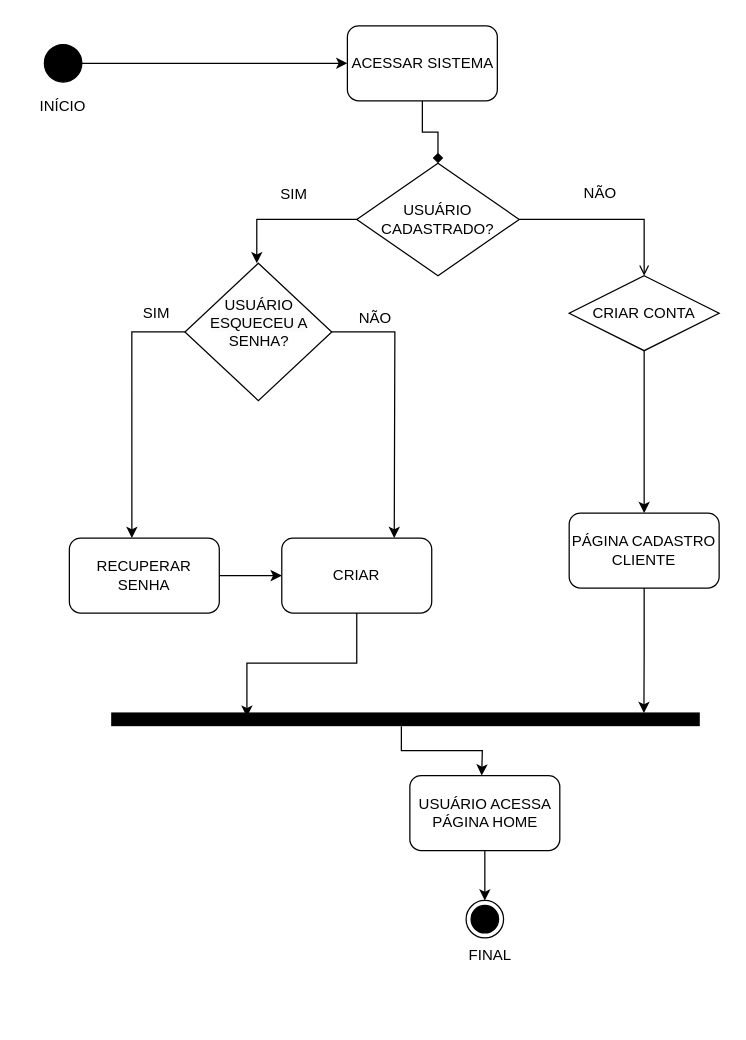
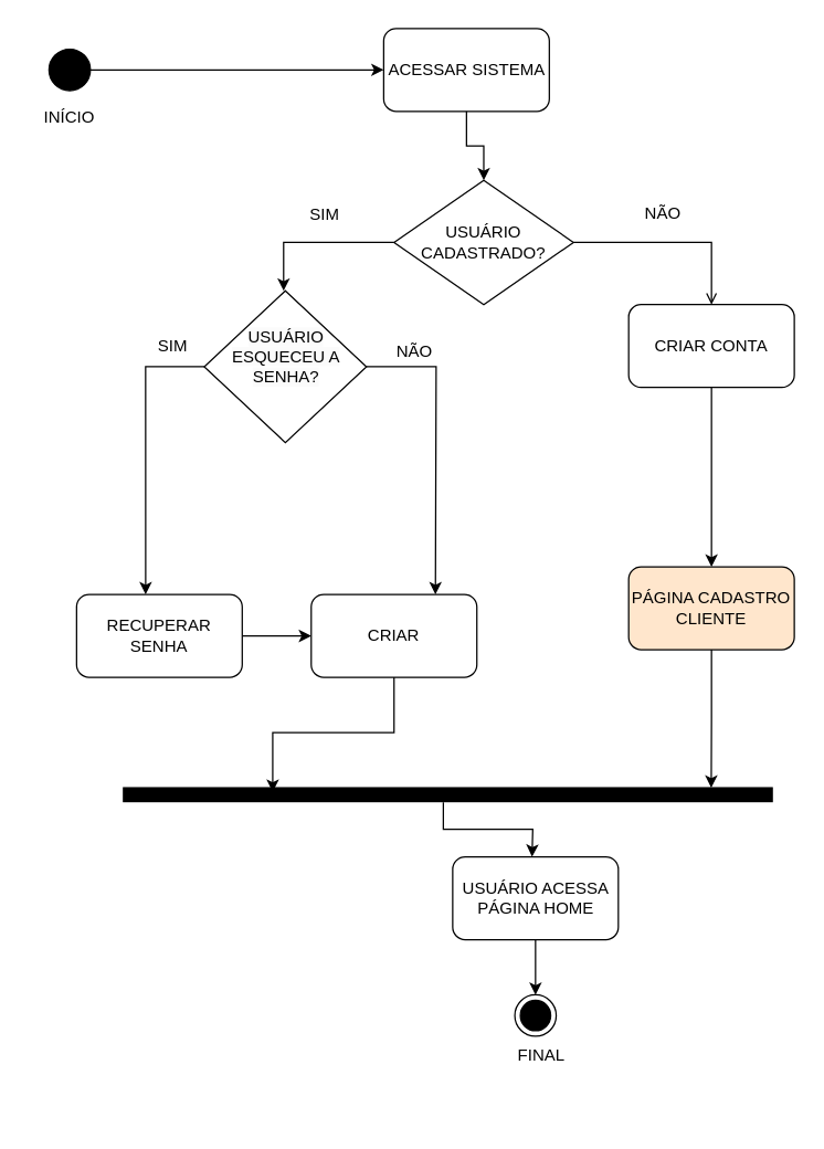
  <mxCell id="0" />
  <mxCell id="1" parent="0" />
  <mxCell id="2" style="edgeStyle=orthogonalEdgeStyle;rounded=0;orthogonalLoop=1;jettySize=auto;html=1;exitX=1;exitY=0.5;exitDx=0;exitDy=0;entryX=0;entryY=0.5;entryDx=0;entryDy=0;" edge="1" parent="1" source="3" target="13"><mxGeometry relative="1" as="geometry" /></mxCell>
  <mxCell id="3" value="iani" style="ellipse;fillColor=strokeColor;html=1;" vertex="1" parent="1"><mxGeometry x="35" y="35" width="30" height="30" as="geometry" /></mxCell>
  <mxCell id="4" value="INÍCIO" style="text;html=1;strokeColor=none;fillColor=none;align=center;verticalAlign=middle;whiteSpace=wrap;rounded=0;" vertex="1" parent="1"><mxGeometry x="20" y="70" width="60" height="30" as="geometry" /></mxCell>
  <mxCell id="5" style="edgeStyle=orthogonalEdgeStyle;rounded=0;orthogonalLoop=1;jettySize=auto;html=1;exitX=0.5;exitY=1;exitDx=0;exitDy=0;entryX=0.3;entryY=0.77;entryDx=0;entryDy=0;entryPerimeter=0;" edge="1" parent="1" source="6" target="11"><mxGeometry relative="1" as="geometry"><mxPoint x="275" y="610" as="targetPoint" /></mxGeometry></mxCell>
  <mxCell id="6" value="CRIAR" style="rounded=1;whiteSpace=wrap;html=1;" vertex="1" parent="1"><mxGeometry x="225" y="430" width="120" height="60" as="geometry" /></mxCell>
  <mxCell id="7" style="edgeStyle=orthogonalEdgeStyle;rounded=0;orthogonalLoop=1;jettySize=auto;html=1;exitX=0;exitY=0.5;exitDx=0;exitDy=0;entryX=0.5;entryY=0;entryDx=0;entryDy=0;" edge="1" parent="1" source="9"><mxGeometry relative="1" as="geometry"><mxPoint x="205" y="210" as="targetPoint" /><Array as="points"><mxPoint x="205" y="185" /><mxPoint x="205" y="270" /></Array></mxGeometry></mxCell>
  <mxCell id="8" style="edgeStyle=orthogonalEdgeStyle;rounded=0;orthogonalLoop=1;jettySize=auto;html=1;exitX=1;exitY=0.5;exitDx=0;exitDy=0;entryX=0.5;entryY=0;entryDx=0;entryDy=0;endArrow=open;" edge="1" parent="1" source="9" target="23"><mxGeometry relative="1" as="geometry" /></mxCell>
  <mxCell id="9" value="USUÁRIO CADASTRADO?" style="rhombus;whiteSpace=wrap;html=1;" vertex="1" parent="1"><mxGeometry x="285" y="130" width="130" height="90" as="geometry" /></mxCell>
  <mxCell id="10" value="" style="ellipse;html=1;shape=endState;fillColor=strokeColor;" vertex="1" parent="1"><mxGeometry x="372.5" y="720" width="30" height="30" as="geometry" /></mxCell>
  <mxCell id="11" value="" style="html=1;points=[];perimeter=orthogonalPerimeter;fillColor=strokeColor;rotation=90;" vertex="1" parent="1"><mxGeometry x="319" y="340" width="10" height="470" as="geometry" /></mxCell>
- <mxCell id="12" style="edgeStyle=orthogonalEdgeStyle;rounded=0;orthogonalLoop=1;jettySize=auto;html=1;exitX=0.5;exitY=1;exitDx=0;exitDy=0;entryX=0.5;entryY=0;entryDx=0;entryDy=0;endArrow=diamond;" edge="1" parent="1" source="13" target="9"><mxGeometry relative="1" as="geometry" /></mxCell>
+ <mxCell id="12" style="edgeStyle=orthogonalEdgeStyle;rounded=0;orthogonalLoop=1;jettySize=auto;html=1;exitX=0.5;exitY=1;exitDx=0;exitDy=0;entryX=0.5;entryY=0;entryDx=0;entryDy=0;" edge="1" parent="1" source="13" target="9"><mxGeometry relative="1" as="geometry" /></mxCell>
  <mxCell id="13" value="ACESSAR SISTEMA" style="rounded=1;whiteSpace=wrap;html=1;" vertex="1" parent="1"><mxGeometry x="277.5" y="20" width="120" height="60" as="geometry" /></mxCell>
  <mxCell id="14" style="edgeStyle=orthogonalEdgeStyle;rounded=0;orthogonalLoop=1;jettySize=auto;html=1;exitX=1;exitY=0.5;exitDx=0;exitDy=0;" edge="1" parent="1" source="15"><mxGeometry relative="1" as="geometry"><mxPoint x="295" y="265" as="sourcePoint" /><mxPoint x="315" y="430" as="targetPoint" /></mxGeometry></mxCell>
  <mxCell id="15" value="&#10;&lt;span style=&quot;color: rgb(0, 0, 0); font-family: Helvetica; font-size: 12px; font-style: normal; font-variant-ligatures: normal; font-variant-caps: normal; font-weight: 400; letter-spacing: normal; orphans: 2; text-align: center; text-indent: 0px; text-transform: none; widows: 2; word-spacing: 0px; -webkit-text-stroke-width: 0px; background-color: rgb(251, 251, 251); text-decoration-thickness: initial; text-decoration-style: initial; text-decoration-color: initial; float: none; display: inline !important;&quot;&gt;USUÁRIO ESQUECEU A SENHA?&lt;/span&gt;&#10;&#10;" style="rhombus;whiteSpace=wrap;html=1;" vertex="1" parent="1"><mxGeometry x="147.5" y="210" width="117.5" height="110" as="geometry" /></mxCell>
  <mxCell id="16" style="edgeStyle=orthogonalEdgeStyle;rounded=0;orthogonalLoop=1;jettySize=auto;html=1;exitX=1;exitY=0.5;exitDx=0;exitDy=0;entryX=0;entryY=0.5;entryDx=0;entryDy=0;" edge="1" parent="1" source="17" target="6"><mxGeometry relative="1" as="geometry" /></mxCell>
  <mxCell id="17" value="RECUPERAR SENHA" style="rounded=1;whiteSpace=wrap;html=1;" vertex="1" parent="1"><mxGeometry x="55" y="430" width="120" height="60" as="geometry" /></mxCell>
  <mxCell id="18" value="SIM" style="text;html=1;strokeColor=none;fillColor=none;align=center;verticalAlign=middle;whiteSpace=wrap;rounded=0;" vertex="1" parent="1"><mxGeometry x="205" y="140" width="60" height="30" as="geometry" /></mxCell>
  <mxCell id="19" style="edgeStyle=orthogonalEdgeStyle;rounded=0;orthogonalLoop=1;jettySize=auto;html=1;exitX=0.5;exitY=1;exitDx=0;exitDy=0;entryX=0.5;entryY=0;entryDx=0;entryDy=0;" edge="1" parent="1" source="20" target="10"><mxGeometry relative="1" as="geometry" /></mxCell>
  <mxCell id="20" value="USUÁRIO ACESSA PÁGINA HOME" style="rounded=1;whiteSpace=wrap;html=1;" vertex="1" parent="1"><mxGeometry x="327.5" y="620" width="120" height="60" as="geometry" /></mxCell>
- <mxCell id="21" value="PÁGINA CADASTRO CLIENTE" style="rounded=1;whiteSpace=wrap;html=1;" vertex="1" parent="1"><mxGeometry x="455" y="410" width="120" height="60" as="geometry" /></mxCell>
+ <mxCell id="21" value="PÁGINA CADASTRO CLIENTE" style="rounded=1;whiteSpace=wrap;html=1;fillColor=#ffe6cc;" vertex="1" parent="1"><mxGeometry x="455" y="410" width="120" height="60" as="geometry" /></mxCell>
  <mxCell id="22" style="edgeStyle=orthogonalEdgeStyle;rounded=0;orthogonalLoop=1;jettySize=auto;html=1;exitX=0.5;exitY=1;exitDx=0;exitDy=0;entryX=0.5;entryY=0;entryDx=0;entryDy=0;" edge="1" parent="1" source="23" target="21"><mxGeometry relative="1" as="geometry" /></mxCell>
- <mxCell id="23" value="CRIAR CONTA" style="rhombus;whiteSpace=wrap;html=1;" vertex="1" parent="1"><mxGeometry x="455" y="220" width="120" height="60" as="geometry" /></mxCell>
+ <mxCell id="23" value="CRIAR CONTA" style="rounded=1;whiteSpace=wrap;html=1;" vertex="1" parent="1"><mxGeometry x="455" y="220" width="120" height="60" as="geometry" /></mxCell>
  <mxCell id="24" value="&lt;div style=&quot;text-align: center;&quot;&gt;&lt;span style=&quot;background-color: initial;&quot;&gt;NÃO&lt;/span&gt;&lt;/div&gt;" style="text;whiteSpace=wrap;html=1;" vertex="1" parent="1"><mxGeometry x="465" y="140" width="30" height="20" as="geometry" /></mxCell>
  <mxCell id="25" style="edgeStyle=orthogonalEdgeStyle;rounded=0;orthogonalLoop=1;jettySize=auto;html=1;exitX=0.5;exitY=1;exitDx=0;exitDy=0;entryX=0;entryY=0.094;entryDx=0;entryDy=0;entryPerimeter=0;" edge="1" parent="1" source="21" target="11"><mxGeometry relative="1" as="geometry"><mxPoint x="515" y="530" as="targetPoint" /></mxGeometry></mxCell>
  <mxCell id="26" value="&lt;div style=&quot;text-align: center;&quot;&gt;&lt;span style=&quot;background-color: initial;&quot;&gt;FINAL&lt;/span&gt;&lt;/div&gt;" style="text;whiteSpace=wrap;html=1;" vertex="1" parent="1"><mxGeometry x="372.5" y="750" width="30" height="20" as="geometry" /></mxCell>
  <mxCell id="27" style="edgeStyle=orthogonalEdgeStyle;rounded=0;orthogonalLoop=1;jettySize=auto;html=1;exitX=1.05;exitY=0.507;exitDx=0;exitDy=0;exitPerimeter=0;" edge="1" parent="1" source="11"><mxGeometry relative="1" as="geometry"><mxPoint x="411" y="195" as="sourcePoint" /><mxPoint x="385" y="620" as="targetPoint" /></mxGeometry></mxCell>
  <mxCell id="28" style="edgeStyle=orthogonalEdgeStyle;rounded=0;orthogonalLoop=1;jettySize=auto;html=1;exitX=0;exitY=0.5;exitDx=0;exitDy=0;entryX=0.417;entryY=0;entryDx=0;entryDy=0;entryPerimeter=0;" edge="1" parent="1" source="15" target="17"><mxGeometry relative="1" as="geometry" /></mxCell>
  <mxCell id="29" value="SIM" style="text;html=1;strokeColor=none;fillColor=none;align=center;verticalAlign=middle;whiteSpace=wrap;rounded=0;" vertex="1" parent="1"><mxGeometry x="95" y="235" width="60" height="30" as="geometry" /></mxCell>
  <mxCell id="30" value="&lt;div style=&quot;text-align: center;&quot;&gt;&lt;span style=&quot;background-color: initial;&quot;&gt;NÃO&lt;/span&gt;&lt;/div&gt;" style="text;whiteSpace=wrap;html=1;" vertex="1" parent="1"><mxGeometry x="285" y="240" width="27.5" height="20" as="geometry" /></mxCell>
